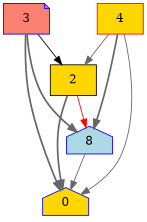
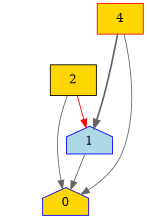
  digraph {
    node [color=blue fillcolor=gold shape=house style=filled]
    edge [color=gray40 style=solid]
-   1 [fillcolor=lightblue label=8]
+   1 [fillcolor=lightblue]
    0
    2 [color=black shape=box]
-   3 [fillcolor=salmon shape=note]
    4 [color=red shape=box]
    1 -> 0
    2 -> 1 [color=red]
-   2 -> 0 [style=bold]
-   3 -> 1 [style=bold]
-   3 -> 0 [style=bold]
-   3 -> 2 [color=black]
+   2 -> 0
    4 -> 1 [style=bold]
    4 -> 0
-   4 -> 2
  }
